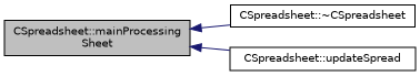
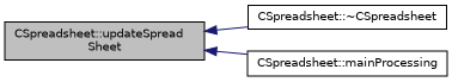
  digraph {
    rankdir=LR
    node [color=black fillcolor=white fontname=Helvetica fontsize=10 shape=record style=filled]
    edge [color=midnightblue dir=back fontname=Helvetica fontsize=10 labelfontname=Helvetica labelfontsize=10 style=solid]
-   n1 [fillcolor=grey75 fontcolor=black height=0.2 label="CSpreadsheet::mainProcessing\lSheet" width=0.4]
+   n1 [fillcolor=grey75 fontcolor=black height=0.2 label="CSpreadsheet::updateSpread\lSheet" width=0.4]
    n2 [height=0.2 label="CSpreadsheet::~CSpreadsheet" width=0.4]
-   n3 [height=0.2 label="CSpreadsheet::updateSpread" width=0.4]
+   n3 [height=0.2 label="CSpreadsheet::mainProcessing" width=0.4]
    n1 -> n2
    n1 -> n3
  }
